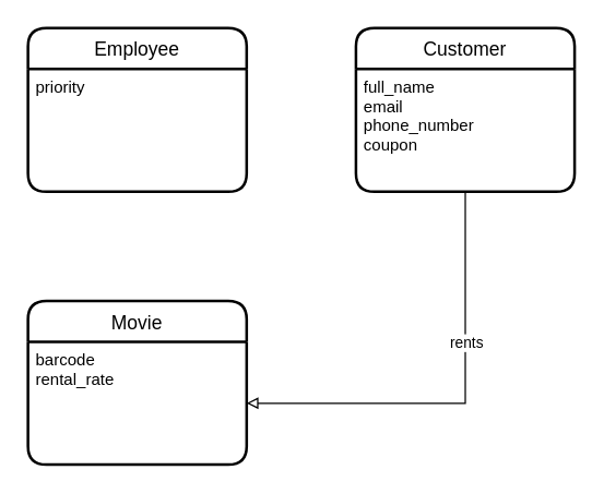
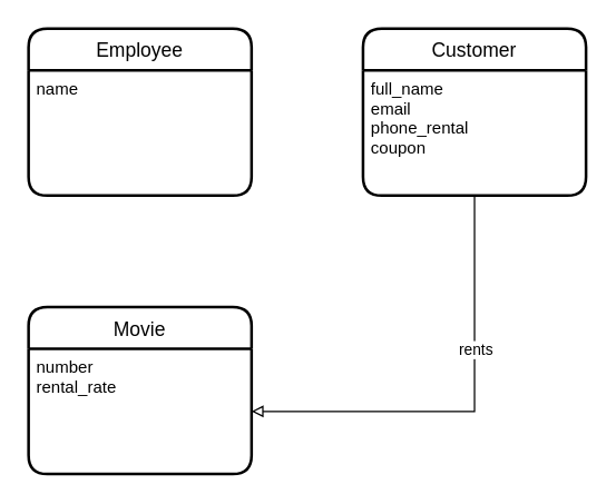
  <mxCell id="0" />
  <mxCell id="1" parent="0" />
  <mxCell id="2" value="Employee" style="swimlane;childLayout=stackLayout;horizontal=1;startSize=30;horizontalStack=0;rounded=1;fontSize=14;fontStyle=0;strokeWidth=2;resizeParent=0;resizeLast=1;shadow=0;dashed=0;align=center;" vertex="1" parent="1"><mxGeometry x="20" y="20" width="160" height="120" as="geometry" /></mxCell>
- <mxCell id="3" value="priority" style="align=left;strokeColor=none;fillColor=none;spacingLeft=4;fontSize=12;verticalAlign=top;resizable=0;rotatable=0;part=1;" vertex="1" parent="2"><mxGeometry y="30" width="160" height="90" as="geometry" /></mxCell>
+ <mxCell id="3" value="name" style="align=left;strokeColor=none;fillColor=none;spacingLeft=4;fontSize=12;verticalAlign=top;resizable=0;rotatable=0;part=1;" vertex="1" parent="2"><mxGeometry y="30" width="160" height="90" as="geometry" /></mxCell>
  <mxCell id="4" value="Movie" style="swimlane;childLayout=stackLayout;horizontal=1;startSize=30;horizontalStack=0;rounded=1;fontSize=14;fontStyle=0;strokeWidth=2;resizeParent=0;resizeLast=1;shadow=0;dashed=0;align=center;" vertex="1" parent="1"><mxGeometry x="20" y="220" width="160" height="120" as="geometry" /></mxCell>
- <mxCell id="5" value="barcode&#10;rental_rate" style="align=left;strokeColor=none;fillColor=none;spacingLeft=4;fontSize=12;verticalAlign=top;resizable=0;rotatable=0;part=1;" vertex="1" parent="4"><mxGeometry y="30" width="160" height="90" as="geometry" /></mxCell>
+ <mxCell id="5" value="number&#10;rental_rate" style="align=left;strokeColor=none;fillColor=none;spacingLeft=4;fontSize=12;verticalAlign=top;resizable=0;rotatable=0;part=1;" vertex="1" parent="4"><mxGeometry y="30" width="160" height="90" as="geometry" /></mxCell>
  <mxCell id="6" value="Customer" style="swimlane;childLayout=stackLayout;horizontal=1;startSize=30;horizontalStack=0;rounded=1;fontSize=14;fontStyle=0;strokeWidth=2;resizeParent=0;resizeLast=1;shadow=0;dashed=0;align=center;" vertex="1" parent="1"><mxGeometry x="260" y="20" width="160" height="120" as="geometry" /></mxCell>
- <mxCell id="7" value="full_name&#10;email&#10;phone_number&#10;coupon" style="align=left;strokeColor=none;fillColor=none;spacingLeft=4;fontSize=12;verticalAlign=top;resizable=0;rotatable=0;part=1;" vertex="1" parent="6"><mxGeometry y="30" width="160" height="90" as="geometry" /></mxCell>
+ <mxCell id="7" value="full_name&#10;email&#10;phone_rental&#10;coupon" style="align=left;strokeColor=none;fillColor=none;spacingLeft=4;fontSize=12;verticalAlign=top;resizable=0;rotatable=0;part=1;" vertex="1" parent="6"><mxGeometry y="30" width="160" height="90" as="geometry" /></mxCell>
  <mxCell id="8" style="edgeStyle=orthogonalEdgeStyle;rounded=0;orthogonalLoop=1;jettySize=auto;html=1;exitX=0.5;exitY=1;exitDx=0;exitDy=0;entryX=1;entryY=0.5;entryDx=0;entryDy=0;endArrow=block;endFill=0;" edge="1" parent="1" source="7" target="5"><mxGeometry relative="1" as="geometry" /></mxCell>
  <mxCell id="9" value="rents" style="edgeLabel;html=1;align=center;verticalAlign=middle;resizable=0;points=[];" vertex="1" connectable="0" parent="8"><mxGeometry x="0.098" relative="1" as="geometry"><mxPoint x="18" y="-45" as="offset" /></mxGeometry></mxCell>
